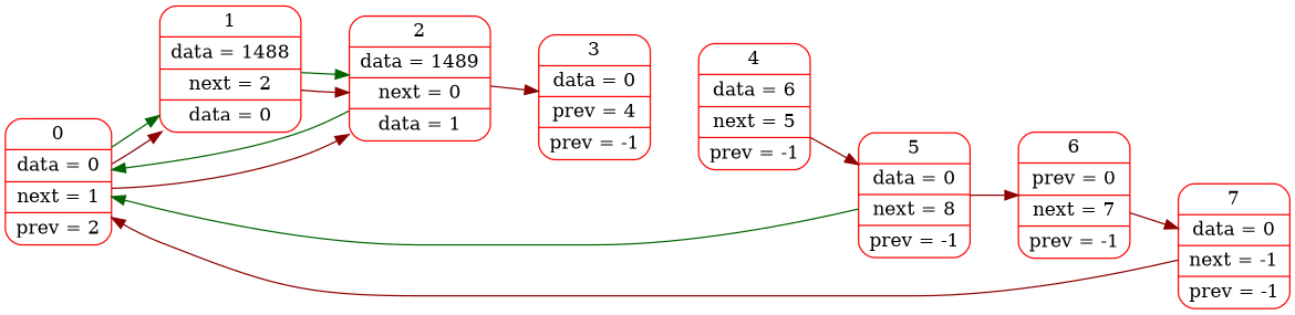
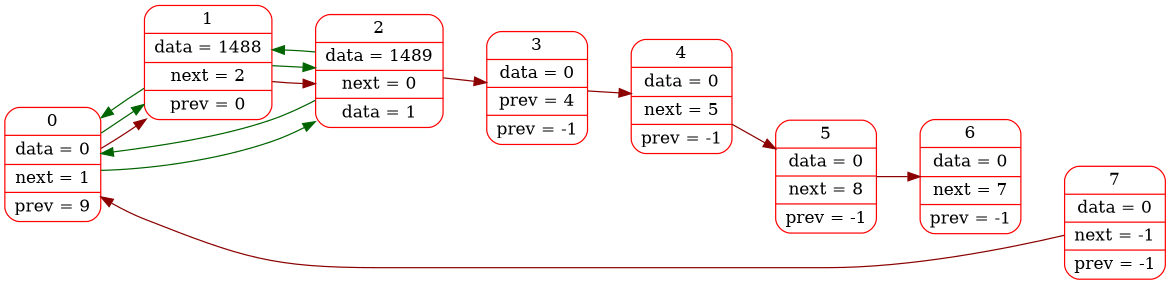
  digraph {
    rankdir=LR
    node [color=red fontsize=14 shape=Mrecord]
    edge [color=darkred fontsize=12 penwidth=1 weight=1000]
-   n1 [label="0 | data = 0 | next = 1 | prev = 2"]
-   n2 [label="1 | data = 1488 | next = 2 | data = 0"]
+   n1 [label="0 | data = 0 | next = 1 | prev = 9"]
+   n2 [label="1 | data = 1488 | next = 2 | prev = 0"]
    n3 [label="2 | data = 1489 | next = 0 | data = 1"]
    n4 [label="3 | data = 0 | prev = 4 | prev = -1"]
-   n5 [label="4 | data = 6 | next = 5 | prev = -1"]
+   n5 [label="4 | data = 0 | next = 5 | prev = -1"]
    n6 [label="5 | data = 0 | next = 8 | prev = -1"]
-   n7 [label="6 | prev = 0 | next = 7 | prev = -1"]
+   n7 [label="6 | data = 0 | next = 7 | prev = -1"]
    n8 [label="7 | data = 0 | next = -1 | prev = -1"]
    n1 -> n2
    n1 -> n2 [color=darkgreen]
-   n1 -> n3
-   n6 -> n1 [color=darkgreen]
+   n1 -> n3 [color=darkgreen]
+   n2 -> n1 [color=darkgreen]
    n2 -> n3
    n2 -> n3 [color=darkgreen]
    n3 -> n1 [color=darkgreen]
+   n3 -> n2 [color=darkgreen]
    n3 -> n4
+   n4 -> n5
    n5 -> n6
    n6 -> n7
-   n7 -> n8
    n8 -> n1
  }
